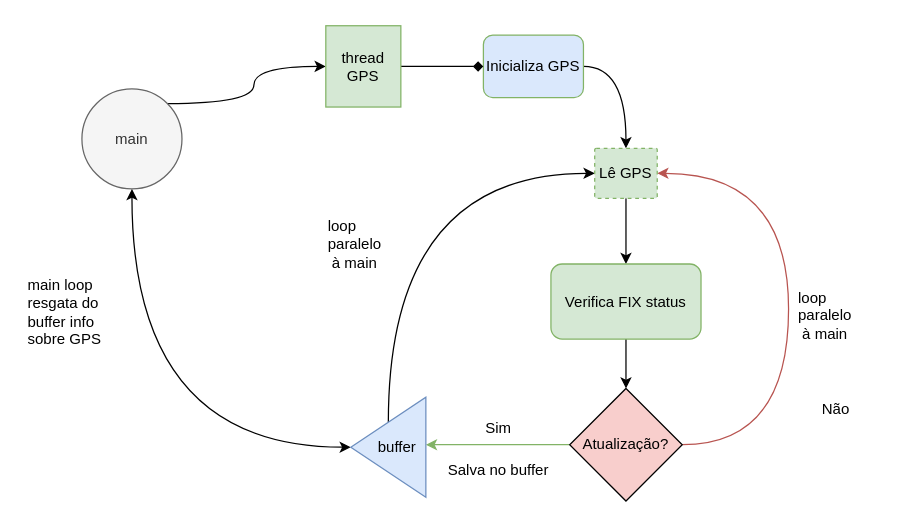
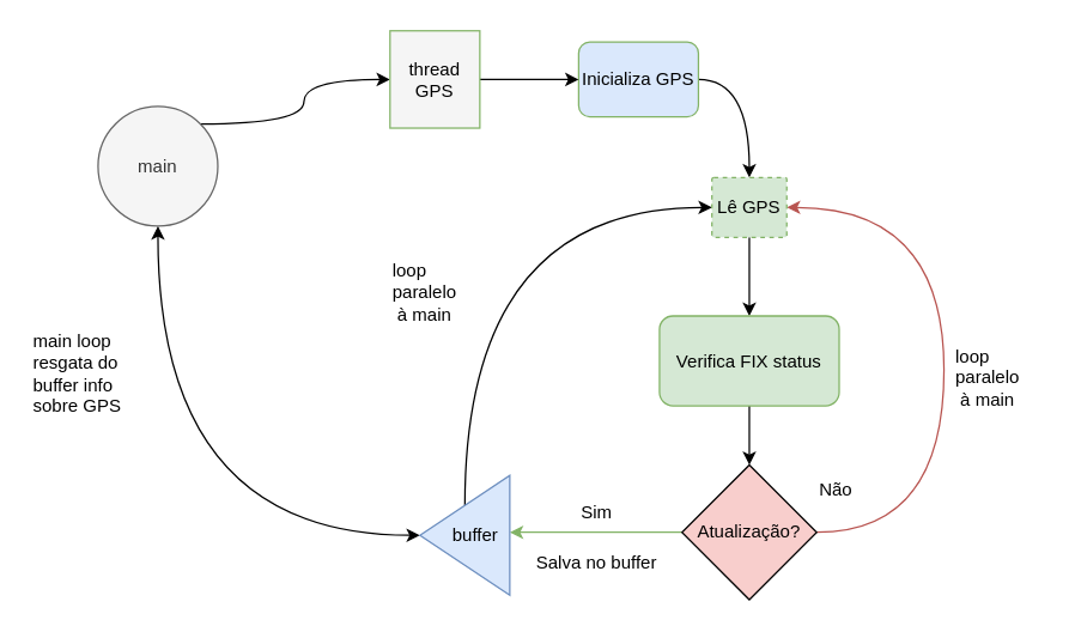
  <mxCell id="0" />
  <mxCell id="1" parent="0" />
  <mxCell id="2" source="3" parent="1" target="7" edge="1" style="edgeStyle=orthogonalEdgeStyle;orthogonalLoop=1;jettySize=auto;html=1;exitX=1;exitY=0;exitDx=0;exitDy=0;curved=1;"><mxGeometry as="geometry" relative="1" /></mxCell>
  <mxCell id="3" value="main" parent="1" style="ellipse;whiteSpace=wrap;html=1;aspect=fixed;fillColor=#f5f5f5;strokeColor=#666666;fontColor=#333333;" vertex="1"><mxGeometry x="65" y="70.5" as="geometry" height="80" width="80" /></mxCell>
  <mxCell id="4" source="5" parent="1" target="21" edge="1" style="edgeStyle=orthogonalEdgeStyle;curved=1;orthogonalLoop=1;jettySize=auto;html=1;exitX=1;exitY=0.5;exitDx=0;exitDy=0;entryX=0.5;entryY=0;entryDx=0;entryDy=0;"><mxGeometry as="geometry" relative="1" /></mxCell>
  <mxCell id="5" value="Inicializa GPS" parent="1" style="rounded=1;whiteSpace=wrap;html=1;fillColor=#dae8fc;strokeColor=#82b366;" vertex="1"><mxGeometry as="geometry" height="50" width="80" y="27.5" x="386" /></mxCell>
- <mxCell id="6" source="7" parent="1" target="5" edge="1" style="edgeStyle=orthogonalEdgeStyle;curved=1;orthogonalLoop=1;jettySize=auto;html=1;exitX=1;exitY=0.5;exitDx=0;exitDy=0;endArrow=diamond;"><mxGeometry as="geometry" relative="1" /></mxCell>
- <mxCell id="7" value="thread GPS" parent="1" style="rounded=0;whiteSpace=wrap;html=1;fillColor=#d5e8d4;strokeColor=#82b366;" vertex="1"><mxGeometry as="geometry" height="65" width="60" y="20" x="260" /></mxCell>
+ <mxCell id="6" source="7" parent="1" target="5" edge="1" style="edgeStyle=orthogonalEdgeStyle;curved=1;orthogonalLoop=1;jettySize=auto;html=1;exitX=1;exitY=0.5;exitDx=0;exitDy=0;"><mxGeometry as="geometry" relative="1" /></mxCell>
+ <mxCell id="7" value="thread GPS" parent="1" style="rounded=0;whiteSpace=wrap;html=1;fillColor=#f5f5f5;strokeColor=#82b366;" vertex="1"><mxGeometry as="geometry" height="65" width="60" y="20" x="260" /></mxCell>
  <mxCell id="8" source="10" parent="1" edge="1" style="edgeStyle=orthogonalEdgeStyle;curved=1;orthogonalLoop=1;jettySize=auto;html=1;fillColor=#d5e8d4;strokeColor=#82b366;"><mxGeometry as="geometry" relative="1"><mxPoint as="targetPoint" y="355" x="340" /></mxGeometry></mxCell>
  <mxCell id="9" source="10" parent="1" target="21" edge="1" style="edgeStyle=orthogonalEdgeStyle;curved=1;orthogonalLoop=1;jettySize=auto;html=1;exitX=1;exitY=0.5;exitDx=0;exitDy=0;entryX=1;entryY=0.5;entryDx=0;entryDy=0;fillColor=#f8cecc;strokeColor=#b85450;"><mxGeometry as="geometry" relative="1"><Array as="points"><mxPoint y="355" x="630" /><mxPoint y="138" x="630" /></Array></mxGeometry></mxCell>
  <mxCell id="10" value="Atualização?" parent="1" style="rhombus;whiteSpace=wrap;html=1;fillColor=#f8cecc;" vertex="1"><mxGeometry as="geometry" height="90" width="90" y="310" x="455" /></mxCell>
- <mxCell id="11" value="Não&lt;br&gt;" parent="1" style="text;html=1;resizable=0;points=[];autosize=1;align=left;verticalAlign=top;spacingTop=-4;" vertex="1"><mxGeometry x="655" y="317" as="geometry" height="20" width="40" /></mxCell>
+ <mxCell id="11" value="Não&lt;br&gt;" parent="1" style="text;html=1;resizable=0;points=[];autosize=1;align=left;verticalAlign=top;spacingTop=-4;" vertex="1"><mxGeometry as="geometry" height="20" width="40" y="317" x="545" /></mxCell>
  <mxCell id="12" value="loop&lt;br&gt;paralelo&lt;br&gt;&amp;nbsp;à main&lt;br&gt;" parent="1" style="text;html=1;resizable=0;points=[];autosize=1;align=left;verticalAlign=top;spacingTop=-4;rotation=0;" vertex="1"><mxGeometry as="geometry" height="40" width="60" y="228" x="636" /></mxCell>
  <mxCell id="13" source="15" parent="1" target="3" edge="1" style="edgeStyle=orthogonalEdgeStyle;curved=1;orthogonalLoop=1;jettySize=auto;html=1;exitX=1;exitY=0.5;exitDx=0;exitDy=0;entryX=0.5;entryY=1;entryDx=0;entryDy=0;startArrow=classic;startFill=1;"><mxGeometry as="geometry" relative="1" /></mxCell>
  <mxCell id="14" source="15" parent="1" target="21" edge="1" style="edgeStyle=orthogonalEdgeStyle;curved=1;orthogonalLoop=1;jettySize=auto;html=1;exitX=0.5;exitY=1;exitDx=0;exitDy=0;entryX=0;entryY=0.5;entryDx=0;entryDy=0;"><mxGeometry as="geometry" relative="1"><Array as="points"><mxPoint y="138" x="310" /></Array></mxGeometry></mxCell>
  <mxCell id="15" value="" parent="1" style="triangle;whiteSpace=wrap;html=1;rotation=-180;fillColor=#dae8fc;strokeColor=#6c8ebf;" vertex="1"><mxGeometry as="geometry" height="80" width="60" y="317" x="280" /></mxCell>
  <mxCell id="16" value="buffer&lt;br&gt;" parent="1" style="text;html=1;resizable=0;points=[];autosize=1;align=left;verticalAlign=top;spacingTop=-4;" vertex="1"><mxGeometry as="geometry" height="20" width="50" y="347" x="300" /></mxCell>
  <mxCell id="17" value="Sim&lt;br&gt;" parent="1" style="text;html=1;resizable=0;points=[];autosize=1;align=left;verticalAlign=top;spacingTop=-4;" vertex="1"><mxGeometry as="geometry" height="20" width="40" y="332" x="386" /></mxCell>
  <mxCell id="18" value="main loop&lt;br&gt;resgata do&lt;br&gt;buffer info&lt;br&gt;sobre GPS&lt;br&gt;" parent="1" style="text;html=1;resizable=0;points=[];autosize=1;align=left;verticalAlign=top;spacingTop=-4;" vertex="1"><mxGeometry as="geometry" height="60" width="80" y="218" x="20" /></mxCell>
  <mxCell id="19" value="Salva no buffer" parent="1" style="text;html=1;resizable=0;points=[];autosize=1;align=left;verticalAlign=top;spacingTop=-4;" vertex="1"><mxGeometry as="geometry" height="20" width="100" y="366" x="356" /></mxCell>
  <mxCell id="20" source="21" parent="1" target="23" edge="1" style="edgeStyle=orthogonalEdgeStyle;curved=1;orthogonalLoop=1;jettySize=auto;html=1;exitX=0.5;exitY=1;exitDx=0;exitDy=0;entryX=0.5;entryY=0;entryDx=0;entryDy=0;"><mxGeometry as="geometry" relative="1" /></mxCell>
  <mxCell id="21" value="Lê GPS" parent="1" style="rounded=1;whiteSpace=wrap;html=1;arcSize=3;fillColor=#d5e8d4;strokeColor=#82b366;dashed=1;" vertex="1"><mxGeometry as="geometry" height="40" width="50" y="118" x="475" /></mxCell>
  <mxCell id="22" source="23" parent="1" target="10" edge="1" style="edgeStyle=orthogonalEdgeStyle;curved=1;orthogonalLoop=1;jettySize=auto;html=1;exitX=0.5;exitY=1;exitDx=0;exitDy=0;entryX=0.5;entryY=0;entryDx=0;entryDy=0;"><mxGeometry as="geometry" relative="1" /></mxCell>
  <mxCell id="23" value="Verifica FIX status" parent="1" style="rounded=1;whiteSpace=wrap;html=1;fillColor=#d5e8d4;strokeColor=#82b366;" vertex="1"><mxGeometry as="geometry" height="60" width="120" y="210.5" x="440" /></mxCell>
  <mxCell id="24" value="loop&lt;br&gt;paralelo&lt;br&gt;&amp;nbsp;à main&lt;br&gt;" parent="1" style="text;html=1;resizable=0;points=[];autosize=1;align=left;verticalAlign=top;spacingTop=-4;rotation=0;" vertex="1"><mxGeometry as="geometry" height="40" width="60" y="170.5" x="260" /></mxCell>
